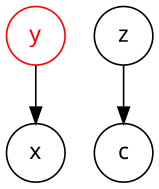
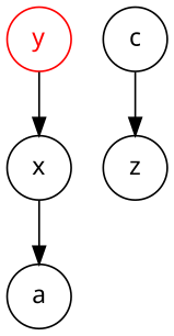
  digraph {
    node [color=black fontcolor=black fontname="DejaVu-Sans" shape=circle]
    x
+   a
    y [color=red fontcolor=red]
    z
    c
+   x -> a
    y -> x
-   z -> c
+   c -> z
  }
